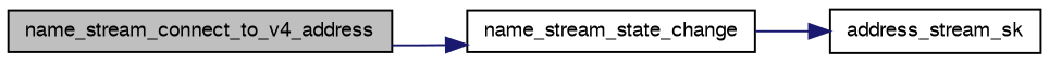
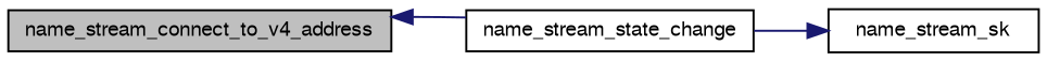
  digraph {
    rankdir=LR
    node [color=black fillcolor=white fontname=FreeSans fontsize=10 shape=record style=filled]
    edge [color=midnightblue fontname=FreeSans fontsize=10 labelfontname=FreeSans labelfontsize=10 style=solid]
    n1 [fillcolor=grey75 fontcolor=black height=0.2 label=name_stream_connect_to_v4_address width=0.4]
    n2 [height=0.2 label=name_stream_state_change width=0.4]
-   n3 [height=0.2 label=address_stream_sk width=0.4]
-   n1 -> n2
+   n3 [height=0.2 label=name_stream_sk width=0.4]
+   n2 -> n1
    n2 -> n3
  }
